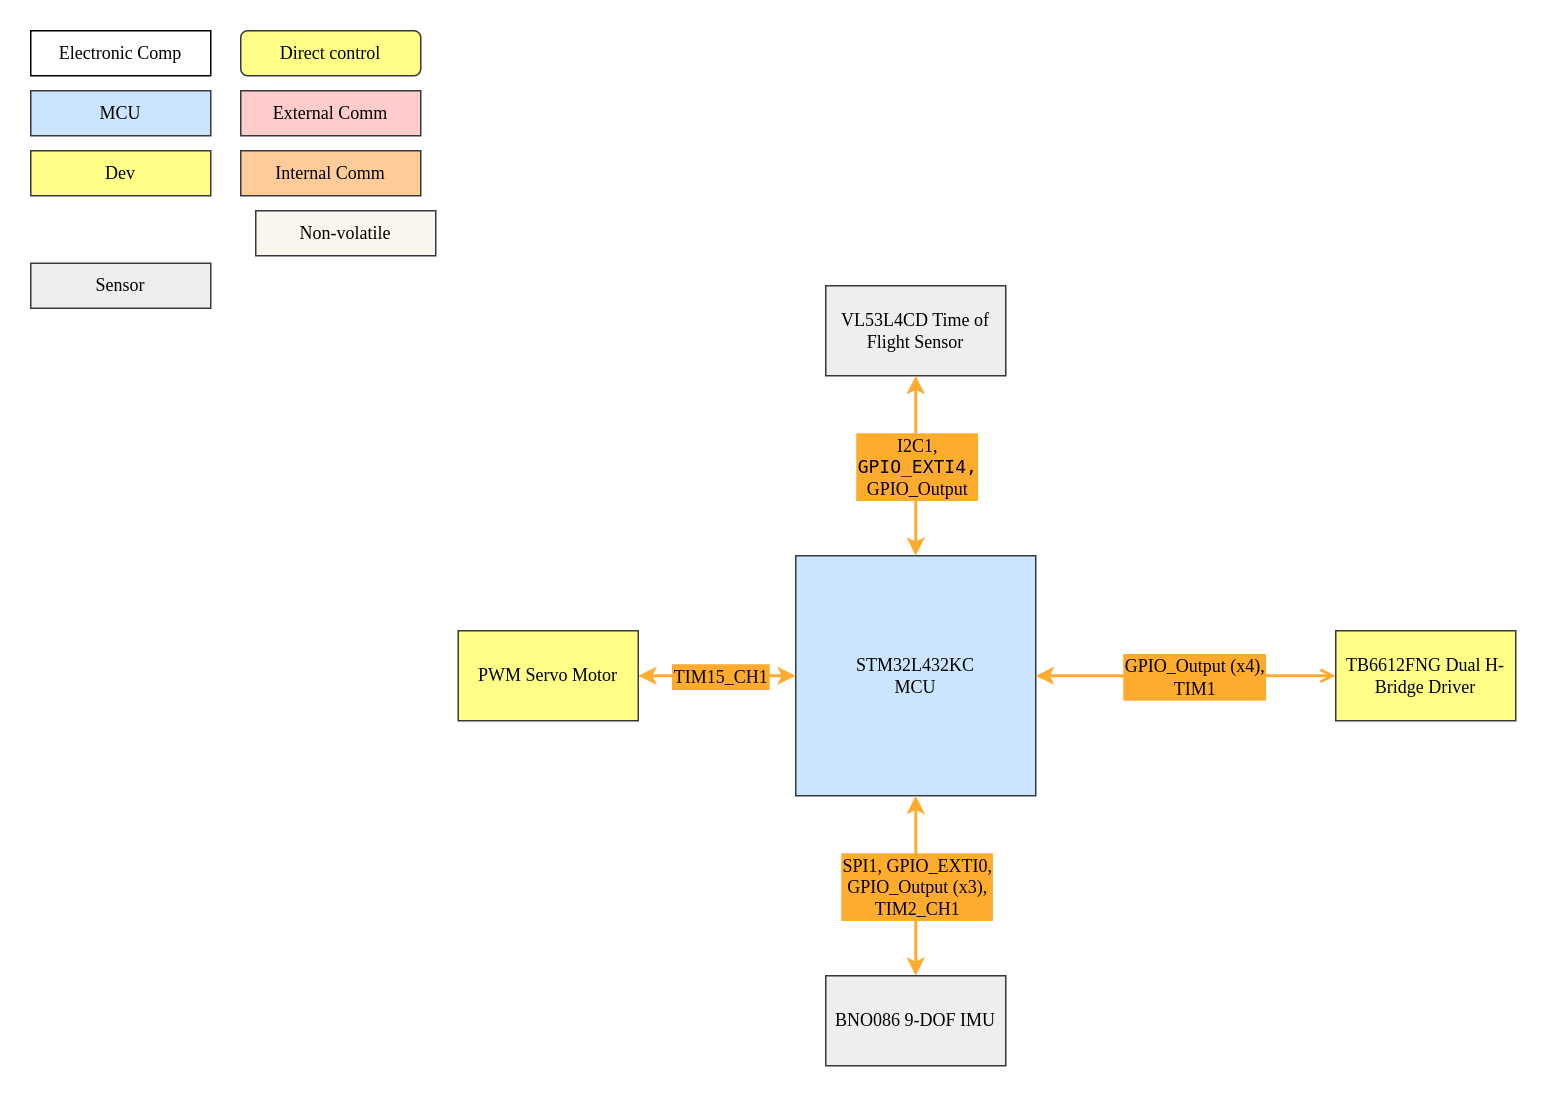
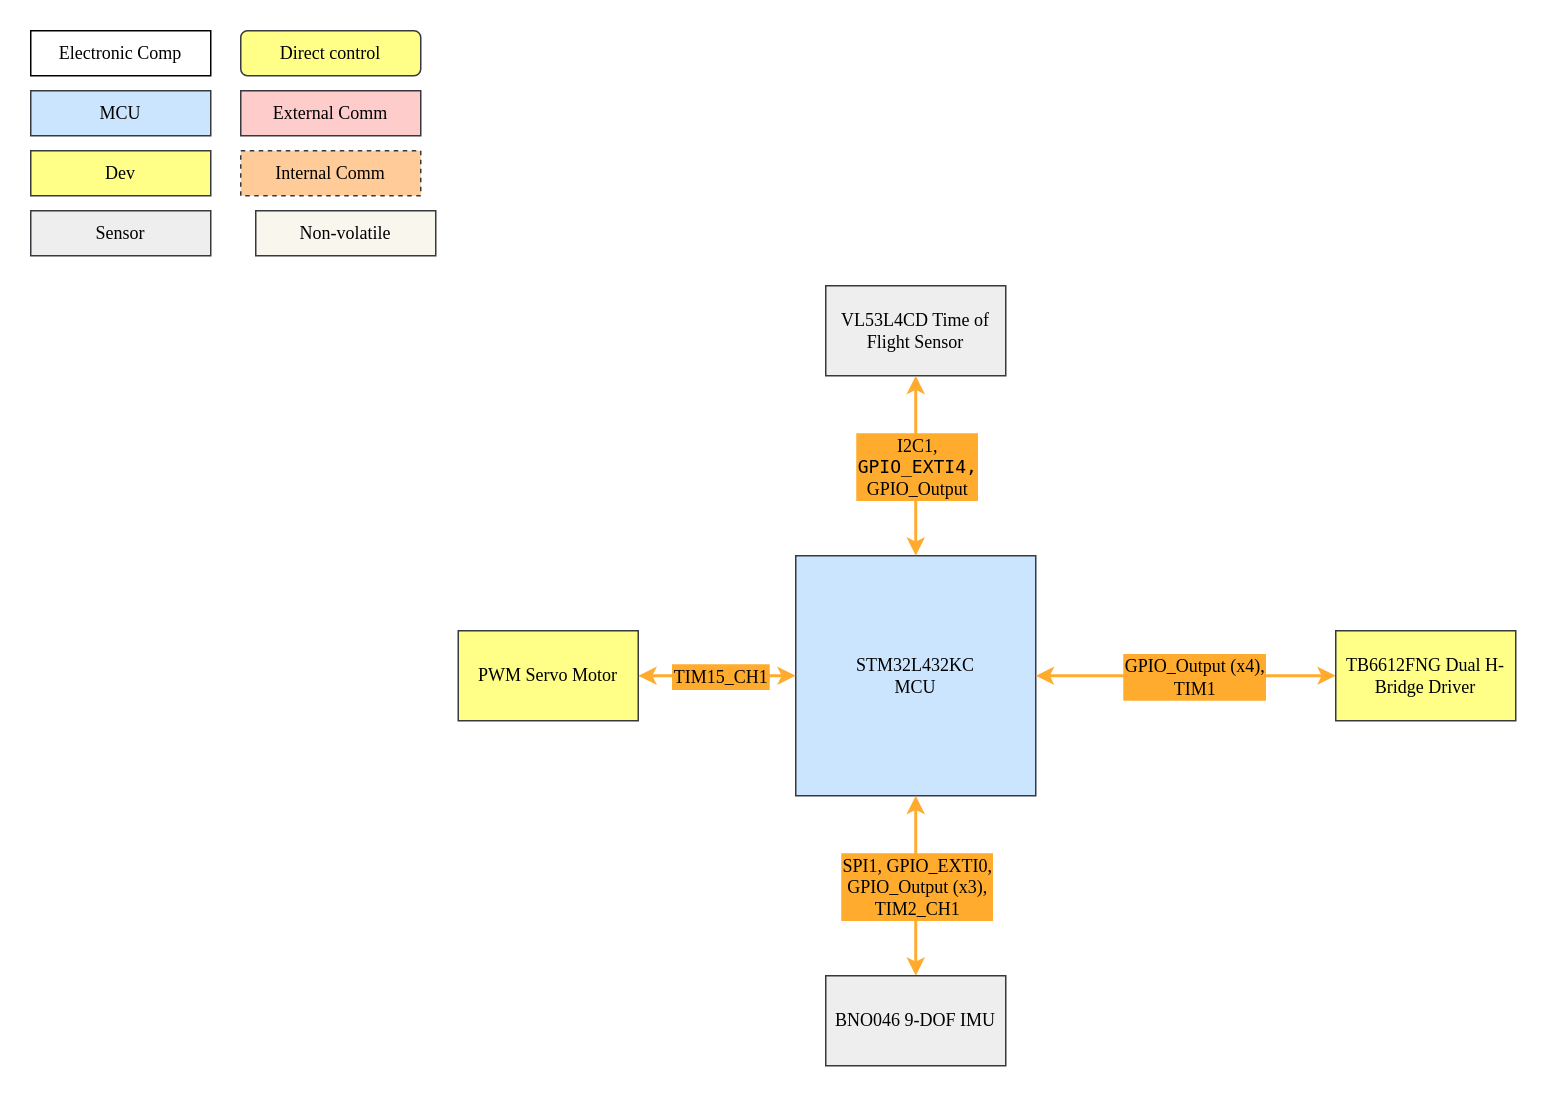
  <mxCell id="0" />
  <mxCell id="1" parent="0" />
  <mxCell id="2" value="MCU" style="rounded=0;whiteSpace=wrap;html=1;fontSize=12;fontFamily=JetBrains Mono;fontSource=https%3A%2F%2Ffonts.googleapis.com%2Fcss%3Ffamily%3DJetBrains%2BMono;fillColor=#cce5ff;strokeColor=#36393d;" parent="1" vertex="1"><mxGeometry x="20" y="60" width="120" height="30" as="geometry" /></mxCell>
- <mxCell id="3" value="Sensor" style="rounded=0;whiteSpace=wrap;html=1;fontSize=12;fontFamily=JetBrains Mono;fontSource=https%3A%2F%2Ffonts.googleapis.com%2Fcss%3Ffamily%3DJetBrains%2BMono;fillColor=#eeeeee;strokeColor=#36393d;" parent="1" vertex="1"><mxGeometry x="20" y="175" width="120" height="30" as="geometry" /></mxCell>
+ <mxCell id="3" value="Sensor" style="rounded=0;whiteSpace=wrap;html=1;fontSize=12;fontFamily=JetBrains Mono;fontSource=https%3A%2F%2Ffonts.googleapis.com%2Fcss%3Ffamily%3DJetBrains%2BMono;fillColor=#eeeeee;strokeColor=#36393d;" parent="1" vertex="1"><mxGeometry x="20" y="140" width="120" height="30" as="geometry" /></mxCell>
  <mxCell id="4" value="Direct control" style="whiteSpace=wrap;html=1;fontSize=12;fontFamily=JetBrains Mono;fontSource=https%3A%2F%2Ffonts.googleapis.com%2Fcss%3Ffamily%3DJetBrains%2BMono;fillColor=#ffff88;strokeColor=#36393d;rounded=1;" parent="1" vertex="1"><mxGeometry x="160" y="20" width="120" height="30" as="geometry" /></mxCell>
  <mxCell id="5" value="External Comm" style="rounded=0;whiteSpace=wrap;html=1;fontSize=12;fontFamily=JetBrains Mono;fontSource=https%3A%2F%2Ffonts.googleapis.com%2Fcss%3Ffamily%3DJetBrains%2BMono;fillColor=#ffcccc;strokeColor=#36393d;" parent="1" vertex="1"><mxGeometry x="160" y="60" width="120" height="30" as="geometry" /></mxCell>
- <mxCell id="6" value="Internal Comm " style="rounded=0;whiteSpace=wrap;html=1;fontSize=12;fontFamily=JetBrains Mono;fontSource=https%3A%2F%2Ffonts.googleapis.com%2Fcss%3Ffamily%3DJetBrains%2BMono;fillColor=#ffcc99;strokeColor=#36393d;" parent="1" vertex="1"><mxGeometry x="160" y="100" width="120" height="30" as="geometry" /></mxCell>
+ <mxCell id="6" value="Internal Comm " style="rounded=0;whiteSpace=wrap;html=1;fontSize=12;fontFamily=JetBrains Mono;fontSource=https%3A%2F%2Ffonts.googleapis.com%2Fcss%3Ffamily%3DJetBrains%2BMono;fillColor=#ffcc99;strokeColor=#36393d;dashed=1;" parent="1" vertex="1"><mxGeometry x="160" y="100" width="120" height="30" as="geometry" /></mxCell>
  <mxCell id="7" value="Electronic Comp" style="rounded=0;whiteSpace=wrap;html=1;fontSize=12;fontFamily=JetBrains Mono;fontSource=https%3A%2F%2Ffonts.googleapis.com%2Fcss%3Ffamily%3DJetBrains%2BMono;" parent="1" vertex="1"><mxGeometry x="20" y="20" width="120" height="30" as="geometry" /></mxCell>
  <mxCell id="8" value="Dev" style="rounded=0;whiteSpace=wrap;html=1;fontSize=12;fontFamily=JetBrains Mono;fontSource=https%3A%2F%2Ffonts.googleapis.com%2Fcss%3Ffamily%3DJetBrains%2BMono;fillColor=#ffff88;strokeColor=#36393d;" parent="1" vertex="1"><mxGeometry x="20" y="100" width="120" height="30" as="geometry" /></mxCell>
  <mxCell id="9" value="STM32L432KC&lt;br style=&quot;font-size: 12px;&quot;&gt;MCU" style="rounded=0;whiteSpace=wrap;html=1;fontFamily=JetBrains Mono;fillColor=#cce5ff;strokeColor=#36393d;fontSize=12;fontSource=https%3A%2F%2Ffonts.googleapis.com%2Fcss%3Ffamily%3DJetBrains%2BMono;" parent="1" vertex="1"><mxGeometry x="530" y="370" width="160" height="160" as="geometry" /></mxCell>
  <mxCell id="10" value="Non-volatile" style="rounded=0;whiteSpace=wrap;html=1;fontSize=12;fontFamily=JetBrains Mono;fontSource=https%3A%2F%2Ffonts.googleapis.com%2Fcss%3Ffamily%3DJetBrains%2BMono;fillColor=#f9f7ed;strokeColor=#36393d;" parent="1" vertex="1"><mxGeometry x="170" y="140" width="120" height="30" as="geometry" /></mxCell>
  <mxCell id="11" style="edgeStyle=orthogonalEdgeStyle;rounded=1;orthogonalLoop=1;jettySize=auto;html=1;entryX=0.5;entryY=0;entryDx=0;entryDy=0;startArrow=classic;startFill=1;strokeWidth=2;fontSize=12;fontFamily=JetBrains Mono;fontSource=https%3A%2F%2Ffonts.googleapis.com%2Fcss%3Ffamily%3DJetBrains%2BMono;strokeColor=#FFAB2E;fillColor=#ffcc99;curved=0;exitX=0.5;exitY=1;exitDx=0;exitDy=0;" parent="1" source="9" target="13" edge="1"><mxGeometry relative="1" as="geometry"><mxPoint x="450" y="694" as="sourcePoint" /></mxGeometry></mxCell>
  <mxCell id="12" value="SPI1, GPIO_EXTI0, &lt;br&gt;&lt;div&gt;GPIO_Output (x3),&lt;/div&gt;&lt;div&gt;TIM2_CH1&lt;/div&gt;" style="edgeLabel;html=1;align=center;verticalAlign=middle;resizable=0;points=[];fontSize=12;fontFamily=JetBrains Mono;fontSource=https%3A%2F%2Ffonts.googleapis.com%2Fcss%3Ffamily%3DJetBrains%2BMono;labelBackgroundColor=#FFAB2E;labelBorderColor=#FFAB2E;" parent="11" vertex="1" connectable="0"><mxGeometry x="0.025" y="-3" relative="1" as="geometry"><mxPoint x="3" y="-1" as="offset" /></mxGeometry></mxCell>
- <mxCell id="13" value="BNO086 9-DOF IMU" style="rounded=0;whiteSpace=wrap;html=1;fontSize=12;fontFamily=JetBrains Mono;fontSource=https%3A%2F%2Ffonts.googleapis.com%2Fcss%3Ffamily%3DJetBrains%2BMono;fillColor=#eeeeee;strokeColor=#36393d;" parent="1" vertex="1"><mxGeometry x="550" y="650" width="120" height="60" as="geometry" /></mxCell>
- <mxCell id="14" style="edgeStyle=orthogonalEdgeStyle;rounded=1;orthogonalLoop=1;jettySize=auto;html=1;entryX=0;entryY=0.5;entryDx=0;entryDy=0;startArrow=classic;startFill=1;strokeWidth=2;fontSize=12;fontFamily=JetBrains Mono;fontSource=https%3A%2F%2Ffonts.googleapis.com%2Fcss%3Ffamily%3DJetBrains%2BMono;strokeColor=#FFAB2E;fillColor=#ffcc99;curved=0;exitX=1;exitY=0.5;exitDx=0;exitDy=0;endArrow=open;" edge="1" parent="1" target="16" source="9"><mxGeometry relative="1" as="geometry"><mxPoint x="350" y="220" as="sourcePoint" /></mxGeometry></mxCell>
+ <mxCell id="13" value="BNO046 9-DOF IMU" style="rounded=0;whiteSpace=wrap;html=1;fontSize=12;fontFamily=JetBrains Mono;fontSource=https%3A%2F%2Ffonts.googleapis.com%2Fcss%3Ffamily%3DJetBrains%2BMono;fillColor=#eeeeee;strokeColor=#36393d;" parent="1" vertex="1"><mxGeometry x="550" y="650" width="120" height="60" as="geometry" /></mxCell>
+ <mxCell id="14" style="edgeStyle=orthogonalEdgeStyle;rounded=1;orthogonalLoop=1;jettySize=auto;html=1;entryX=0;entryY=0.5;entryDx=0;entryDy=0;startArrow=classic;startFill=1;strokeWidth=2;fontSize=12;fontFamily=JetBrains Mono;fontSource=https%3A%2F%2Ffonts.googleapis.com%2Fcss%3Ffamily%3DJetBrains%2BMono;strokeColor=#FFAB2E;fillColor=#ffcc99;curved=0;exitX=1;exitY=0.5;exitDx=0;exitDy=0;" edge="1" parent="1" target="16" source="9"><mxGeometry relative="1" as="geometry"><mxPoint x="350" y="220" as="sourcePoint" /></mxGeometry></mxCell>
  <mxCell id="15" value="&lt;div&gt;GPIO_Output (x4),&lt;/div&gt;&lt;div&gt;TIM1&lt;/div&gt;" style="edgeLabel;html=1;align=center;verticalAlign=middle;resizable=0;points=[];fontSize=12;fontFamily=JetBrains Mono;fontSource=https%3A%2F%2Ffonts.googleapis.com%2Fcss%3Ffamily%3DJetBrains%2BMono;labelBackgroundColor=#FFAB2E;labelBorderColor=#FFAB2E;" vertex="1" connectable="0" parent="14"><mxGeometry x="0.025" y="-3" relative="1" as="geometry"><mxPoint x="3" y="-3" as="offset" /></mxGeometry></mxCell>
  <mxCell id="16" value="TB6612FNG Dual H-Bridge Driver" style="rounded=0;whiteSpace=wrap;html=1;fontSize=12;fontFamily=JetBrains Mono;fontSource=https%3A%2F%2Ffonts.googleapis.com%2Fcss%3Ffamily%3DJetBrains%2BMono;fillColor=#ffff88;strokeColor=#36393d;" vertex="1" parent="1"><mxGeometry x="890" y="420" width="120" height="60" as="geometry" /></mxCell>
  <mxCell id="17" value="VL53L4CD Time of Flight Sensor" style="rounded=0;whiteSpace=wrap;html=1;fontSize=12;fontFamily=JetBrains Mono;fontSource=https%3A%2F%2Ffonts.googleapis.com%2Fcss%3Ffamily%3DJetBrains%2BMono;fillColor=#eeeeee;strokeColor=#36393d;" vertex="1" parent="1"><mxGeometry x="550" y="190" width="120" height="60" as="geometry" /></mxCell>
  <mxCell id="18" style="edgeStyle=orthogonalEdgeStyle;rounded=1;orthogonalLoop=1;jettySize=auto;html=1;entryX=0.5;entryY=1;entryDx=0;entryDy=0;startArrow=classic;startFill=1;strokeWidth=2;fontSize=12;fontFamily=JetBrains Mono;fontSource=https%3A%2F%2Ffonts.googleapis.com%2Fcss%3Ffamily%3DJetBrains%2BMono;strokeColor=#FFAB2E;fillColor=#ffcc99;curved=0;exitX=0.5;exitY=0;exitDx=0;exitDy=0;" edge="1" parent="1" source="9" target="17"><mxGeometry relative="1" as="geometry"><mxPoint x="870" y="360" as="sourcePoint" /><mxPoint x="670" y="360" as="targetPoint" /></mxGeometry></mxCell>
  <mxCell id="19" value="&lt;div&gt;I2C1,&lt;/div&gt;&lt;div&gt;&lt;code&gt;GPIO_EXTI4,&lt;/code&gt;&lt;/div&gt;GPIO_Output" style="edgeLabel;html=1;align=center;verticalAlign=middle;resizable=0;points=[];fontSize=12;fontFamily=JetBrains Mono;fontSource=https%3A%2F%2Ffonts.googleapis.com%2Fcss%3Ffamily%3DJetBrains%2BMono;labelBackgroundColor=#FFAB2E;labelBorderColor=#FFAB2E;" vertex="1" connectable="0" parent="18"><mxGeometry x="0.025" y="-3" relative="1" as="geometry"><mxPoint x="-3" y="1" as="offset" /></mxGeometry></mxCell>
  <mxCell id="20" style="edgeStyle=orthogonalEdgeStyle;rounded=1;orthogonalLoop=1;jettySize=auto;html=1;entryX=1;entryY=0.5;entryDx=0;entryDy=0;startArrow=classic;startFill=1;strokeWidth=2;fontSize=12;fontFamily=JetBrains Mono;fontSource=https%3A%2F%2Ffonts.googleapis.com%2Fcss%3Ffamily%3DJetBrains%2BMono;strokeColor=#FFAB2E;fillColor=#ffcc99;curved=0;exitX=0;exitY=0.5;exitDx=0;exitDy=0;" edge="1" parent="1" target="22" source="9"><mxGeometry relative="1" as="geometry"><mxPoint x="980" y="530" as="sourcePoint" /></mxGeometry></mxCell>
  <mxCell id="21" value="TIM15_CH1" style="edgeLabel;html=1;align=center;verticalAlign=middle;resizable=0;points=[];fontSize=12;fontFamily=JetBrains Mono;fontSource=https%3A%2F%2Ffonts.googleapis.com%2Fcss%3Ffamily%3DJetBrains%2BMono;labelBackgroundColor=#FFAB2E;labelBorderColor=#FFAB2E;" vertex="1" connectable="0" parent="20"><mxGeometry x="0.025" y="-3" relative="1" as="geometry"><mxPoint x="3" y="3" as="offset" /></mxGeometry></mxCell>
  <mxCell id="22" value="PWM Servo Motor" style="rounded=0;whiteSpace=wrap;html=1;fontSize=12;fontFamily=JetBrains Mono;fontSource=https%3A%2F%2Ffonts.googleapis.com%2Fcss%3Ffamily%3DJetBrains%2BMono;fillColor=#ffff88;strokeColor=#36393d;" vertex="1" parent="1"><mxGeometry x="305" y="420" width="120" height="60" as="geometry" /></mxCell>
